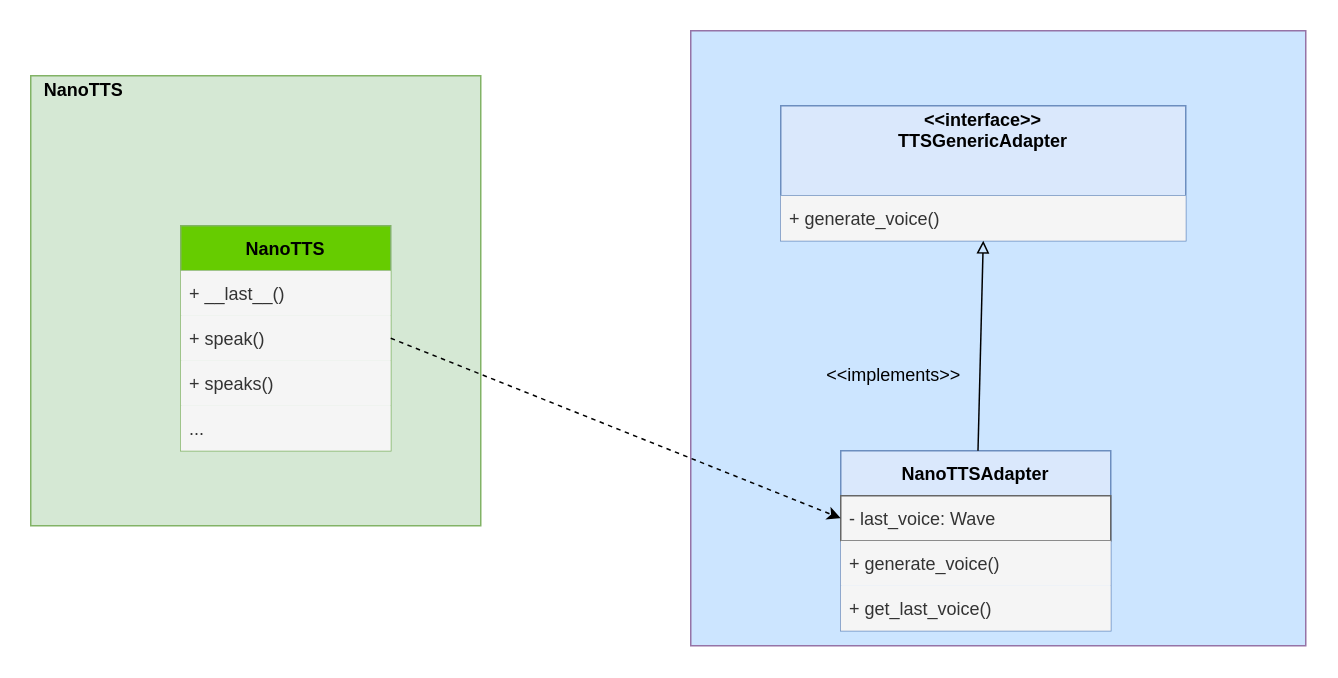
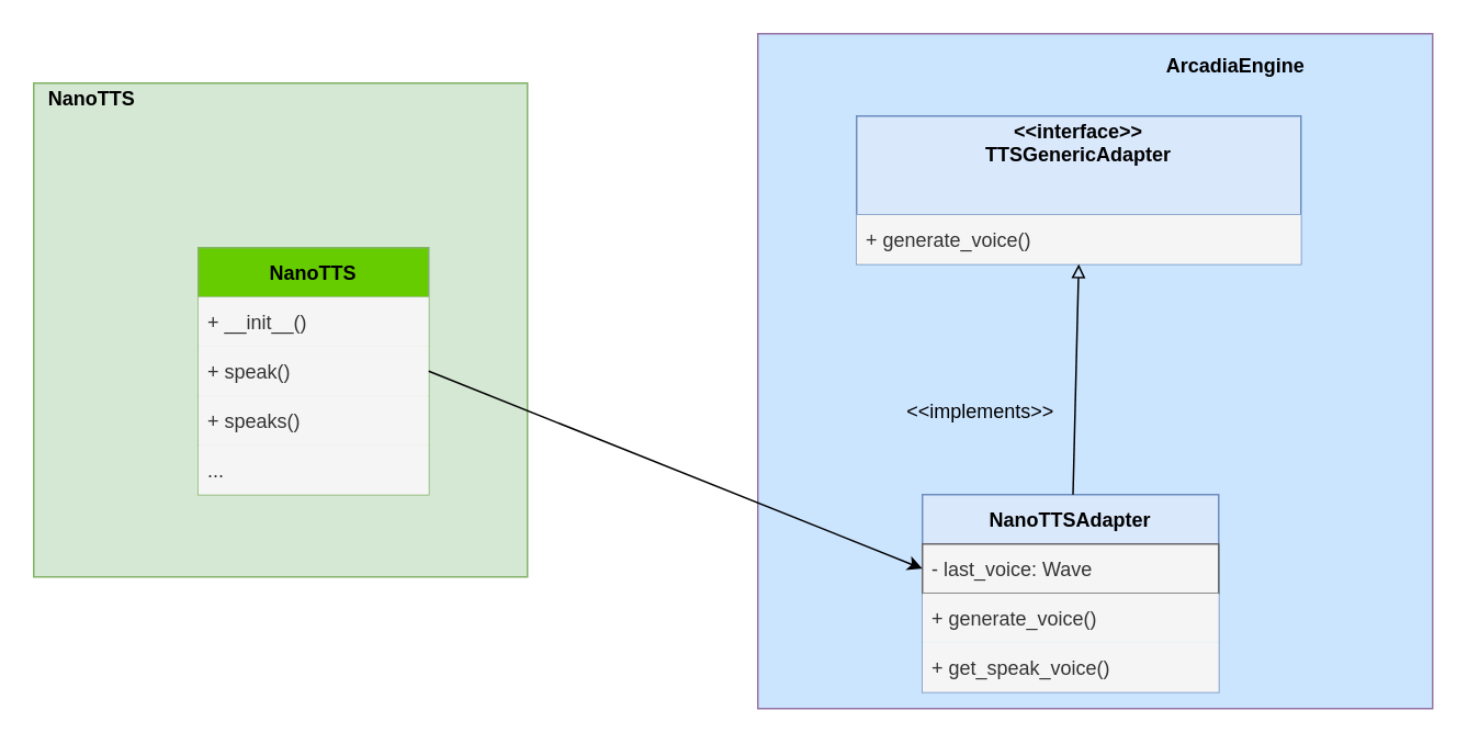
  <mxCell id="0" />
  <mxCell id="1" parent="0" />
  <mxCell id="2" value="" style="whiteSpace=wrap;html=1;aspect=fixed;strokeColor=#9673a6;fillColor=#CCE5FF;" parent="1" vertex="1"><mxGeometry x="460" y="20" width="410" height="410" as="geometry" /></mxCell>
  <mxCell id="3" value="" style="whiteSpace=wrap;html=1;aspect=fixed;strokeColor=#82b366;fillColor=#d5e8d4;" parent="1" vertex="1"><mxGeometry x="20" y="50" width="300" height="300" as="geometry" /></mxCell>
  <mxCell id="4" value="&lt;&lt;interface&gt;&gt;&#10;TTSGenericAdapter&#10;&#10;" style="swimlane;fontStyle=1;childLayout=stackLayout;horizontal=1;startSize=60;horizontalStack=0;resizeParent=1;resizeParentMax=0;resizeLast=0;collapsible=1;marginBottom=0;fillColor=#dae8fc;strokeColor=#6c8ebf;" parent="1" vertex="1"><mxGeometry x="520" y="70" width="270" height="90" as="geometry" /></mxCell>
  <mxCell id="5" value="+ generate_voice()" style="text;strokeColor=none;fillColor=#f5f5f5;align=left;verticalAlign=middle;spacingLeft=4;spacingRight=4;overflow=hidden;points=[[0,0.5],[1,0.5]];portConstraint=eastwest;rotatable=0;fontColor=#333333;" parent="4" vertex="1"><mxGeometry y="60" width="270" height="30" as="geometry" /></mxCell>
  <mxCell id="6" value="NanoTTSAdapter" style="swimlane;fontStyle=1;childLayout=stackLayout;horizontal=1;startSize=30;horizontalStack=0;resizeParent=1;resizeParentMax=0;resizeLast=0;collapsible=1;marginBottom=0;fillColor=#dae8fc;strokeColor=#6c8ebf;" parent="1" vertex="1"><mxGeometry x="560" y="300" width="180" height="120" as="geometry" /></mxCell>
  <mxCell id="7" value="- last_voice: Wave" style="text;strokeColor=#666666;fillColor=#f5f5f5;align=left;verticalAlign=middle;spacingLeft=4;spacingRight=4;overflow=hidden;points=[[0,0.5],[1,0.5]];portConstraint=eastwest;rotatable=0;fontColor=#333333;" parent="6" vertex="1"><mxGeometry y="30" width="180" height="30" as="geometry" /></mxCell>
  <mxCell id="8" value="+ generate_voice()" style="text;strokeColor=none;fillColor=#f5f5f5;align=left;verticalAlign=middle;spacingLeft=4;spacingRight=4;overflow=hidden;points=[[0,0.5],[1,0.5]];portConstraint=eastwest;rotatable=0;fontColor=#333333;" parent="6" vertex="1"><mxGeometry y="60" width="180" height="30" as="geometry" /></mxCell>
- <mxCell id="9" value="+ get_last_voice()" style="text;strokeColor=none;fillColor=#f5f5f5;align=left;verticalAlign=middle;spacingLeft=4;spacingRight=4;overflow=hidden;points=[[0,0.5],[1,0.5]];portConstraint=eastwest;rotatable=0;fontColor=#333333;" parent="6" vertex="1"><mxGeometry y="90" width="180" height="30" as="geometry" /></mxCell>
+ <mxCell id="9" value="+ get_speak_voice()" style="text;strokeColor=none;fillColor=#f5f5f5;align=left;verticalAlign=middle;spacingLeft=4;spacingRight=4;overflow=hidden;points=[[0,0.5],[1,0.5]];portConstraint=eastwest;rotatable=0;fontColor=#333333;" parent="6" vertex="1"><mxGeometry y="90" width="180" height="30" as="geometry" /></mxCell>
  <mxCell id="10" value="" style="endArrow=block;html=1;rounded=0;entryX=0.5;entryY=1;entryDx=0;entryDy=0;endFill=0;" parent="1" source="6" target="4" edge="1"><mxGeometry width="50" height="50" relative="1" as="geometry"><mxPoint x="300" y="330" as="sourcePoint" /><mxPoint x="650.95" y="190" as="targetPoint" /></mxGeometry></mxCell>
  <mxCell id="11" value="&amp;lt;&amp;lt;implements&amp;gt;&amp;gt;" style="text;html=1;align=center;verticalAlign=middle;resizable=0;points=[];autosize=1;strokeColor=none;fillColor=none;" parent="1" vertex="1"><mxGeometry x="540" y="240" width="110" height="20" as="geometry" /></mxCell>
  <mxCell id="12" value="&lt;b&gt;NanoTTS&lt;/b&gt;" style="text;html=1;align=center;verticalAlign=middle;resizable=0;points=[];autosize=1;strokeColor=none;fillColor=none;" parent="1" vertex="1"><mxGeometry x="20" y="50" width="70" height="20" as="geometry" /></mxCell>
+ <mxCell id="13" value="&lt;b&gt;ArcadiaEngine&lt;/b&gt;" style="text;html=1;align=center;verticalAlign=middle;resizable=0;points=[];autosize=1;strokeColor=none;fillColor=none;" parent="1" vertex="1"><mxGeometry x="700" y="30" width="100" height="20" as="geometry" /></mxCell>
  <mxCell id="14" value="NanoTTS" style="swimlane;fontStyle=1;childLayout=stackLayout;horizontal=1;startSize=30;horizontalStack=0;resizeParent=1;resizeParentMax=0;resizeLast=0;collapsible=1;marginBottom=0;fillColor=#66CC00;strokeColor=#82b366;" parent="1" vertex="1"><mxGeometry x="120" y="150" width="140" height="150" as="geometry" /></mxCell>
- <mxCell id="15" value="+ __last__()" style="text;strokeColor=none;fillColor=#f5f5f5;align=left;verticalAlign=middle;spacingLeft=4;spacingRight=4;overflow=hidden;points=[[0,0.5],[1,0.5]];portConstraint=eastwest;rotatable=0;fontColor=#333333;" parent="14" vertex="1"><mxGeometry y="30" width="140" height="30" as="geometry" /></mxCell>
+ <mxCell id="15" value="+ __init__()" style="text;strokeColor=none;fillColor=#f5f5f5;align=left;verticalAlign=middle;spacingLeft=4;spacingRight=4;overflow=hidden;points=[[0,0.5],[1,0.5]];portConstraint=eastwest;rotatable=0;fontColor=#333333;" parent="14" vertex="1"><mxGeometry y="30" width="140" height="30" as="geometry" /></mxCell>
  <mxCell id="16" value="+ speak()" style="text;strokeColor=none;fillColor=#f5f5f5;align=left;verticalAlign=middle;spacingLeft=4;spacingRight=4;overflow=hidden;points=[[0,0.5],[1,0.5]];portConstraint=eastwest;rotatable=0;fontColor=#333333;" parent="14" vertex="1"><mxGeometry y="60" width="140" height="30" as="geometry" /></mxCell>
  <mxCell id="17" value="+ speaks()" style="text;strokeColor=none;fillColor=#f5f5f5;align=left;verticalAlign=middle;spacingLeft=4;spacingRight=4;overflow=hidden;points=[[0,0.5],[1,0.5]];portConstraint=eastwest;rotatable=0;fontColor=#333333;" parent="14" vertex="1"><mxGeometry y="90" width="140" height="30" as="geometry" /></mxCell>
  <mxCell id="18" value="..." style="text;strokeColor=none;fillColor=#f5f5f5;align=left;verticalAlign=middle;spacingLeft=4;spacingRight=4;overflow=hidden;points=[[0,0.5],[1,0.5]];portConstraint=eastwest;rotatable=0;fontColor=#333333;" parent="14" vertex="1"><mxGeometry y="120" width="140" height="30" as="geometry" /></mxCell>
- <mxCell id="19" value="" style="endArrow=classic;html=1;rounded=0;exitX=1;exitY=0.5;exitDx=0;exitDy=0;entryX=0;entryY=0.5;entryDx=0;entryDy=0;dashed=1;" parent="1" source="16" target="7" edge="1"><mxGeometry width="50" height="50" relative="1" as="geometry"><mxPoint x="350" y="360" as="sourcePoint" /><mxPoint x="400" y="310" as="targetPoint" /></mxGeometry></mxCell>
+ <mxCell id="19" value="" style="endArrow=classic;html=1;rounded=0;exitX=1;exitY=0.5;exitDx=0;exitDy=0;entryX=0;entryY=0.5;entryDx=0;entryDy=0;" parent="1" source="16" target="7" edge="1"><mxGeometry width="50" height="50" relative="1" as="geometry"><mxPoint x="350" y="360" as="sourcePoint" /><mxPoint x="400" y="310" as="targetPoint" /></mxGeometry></mxCell>
